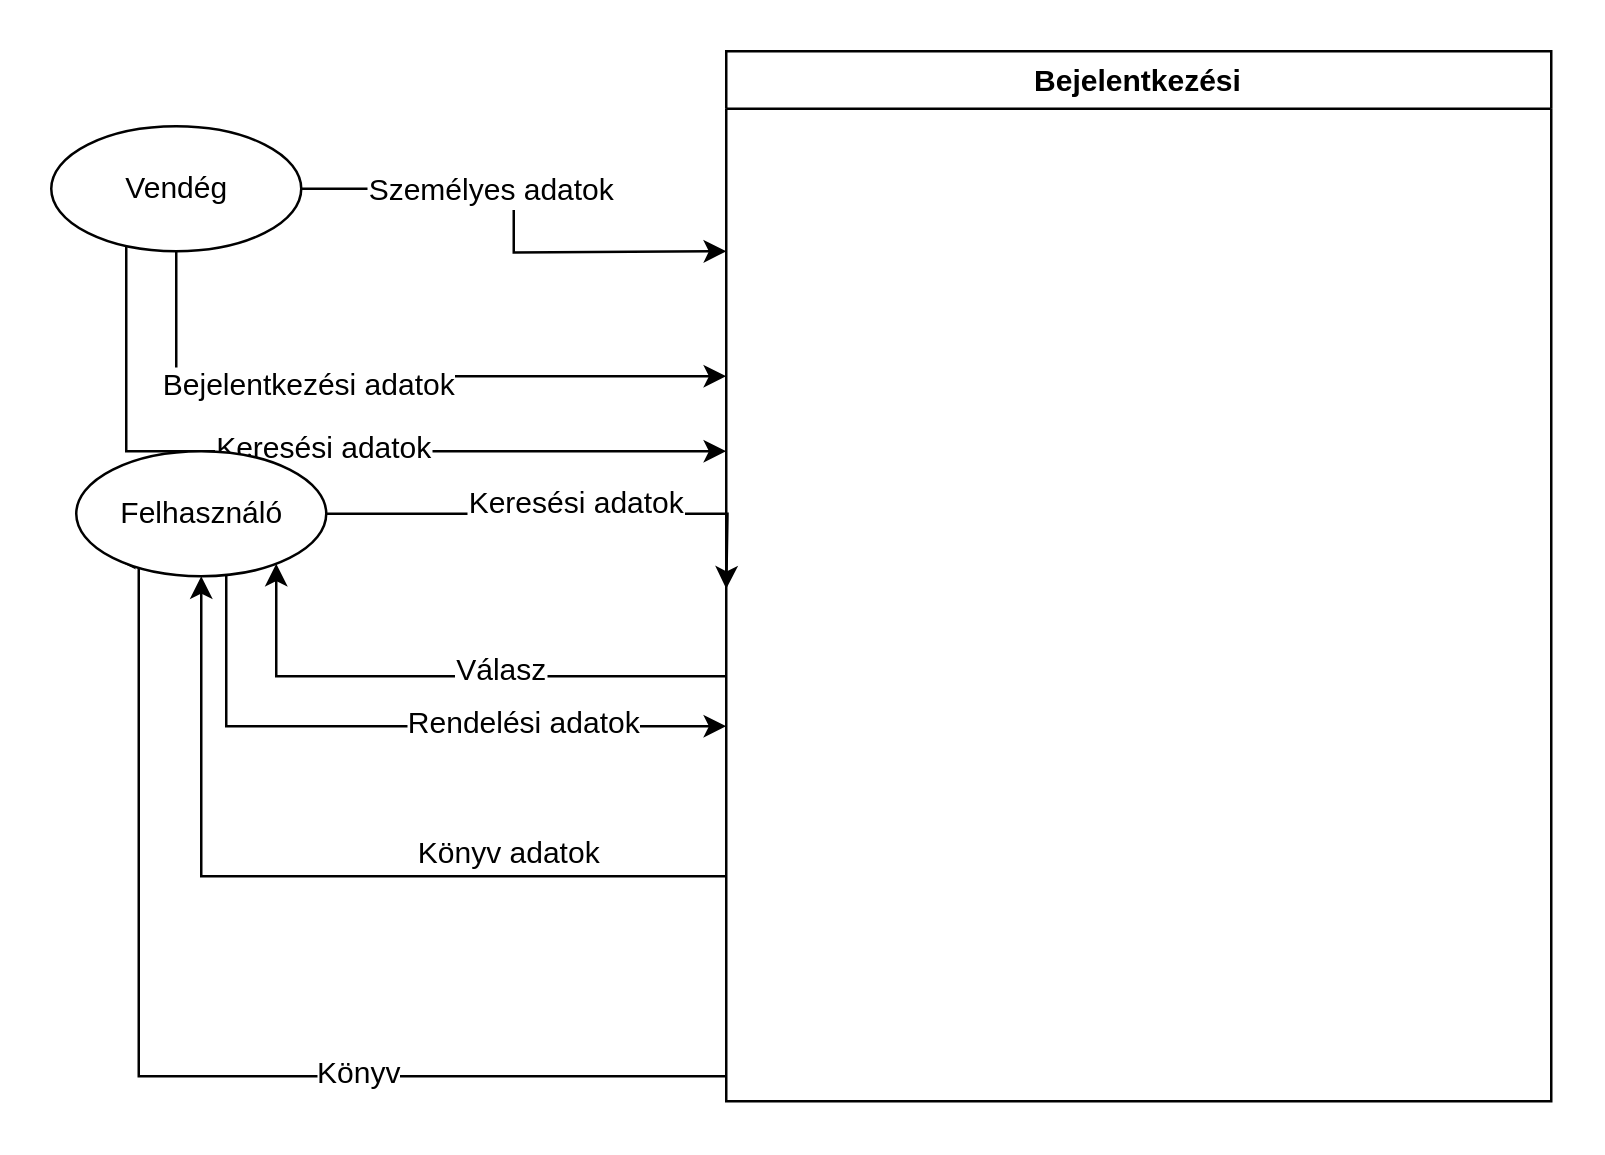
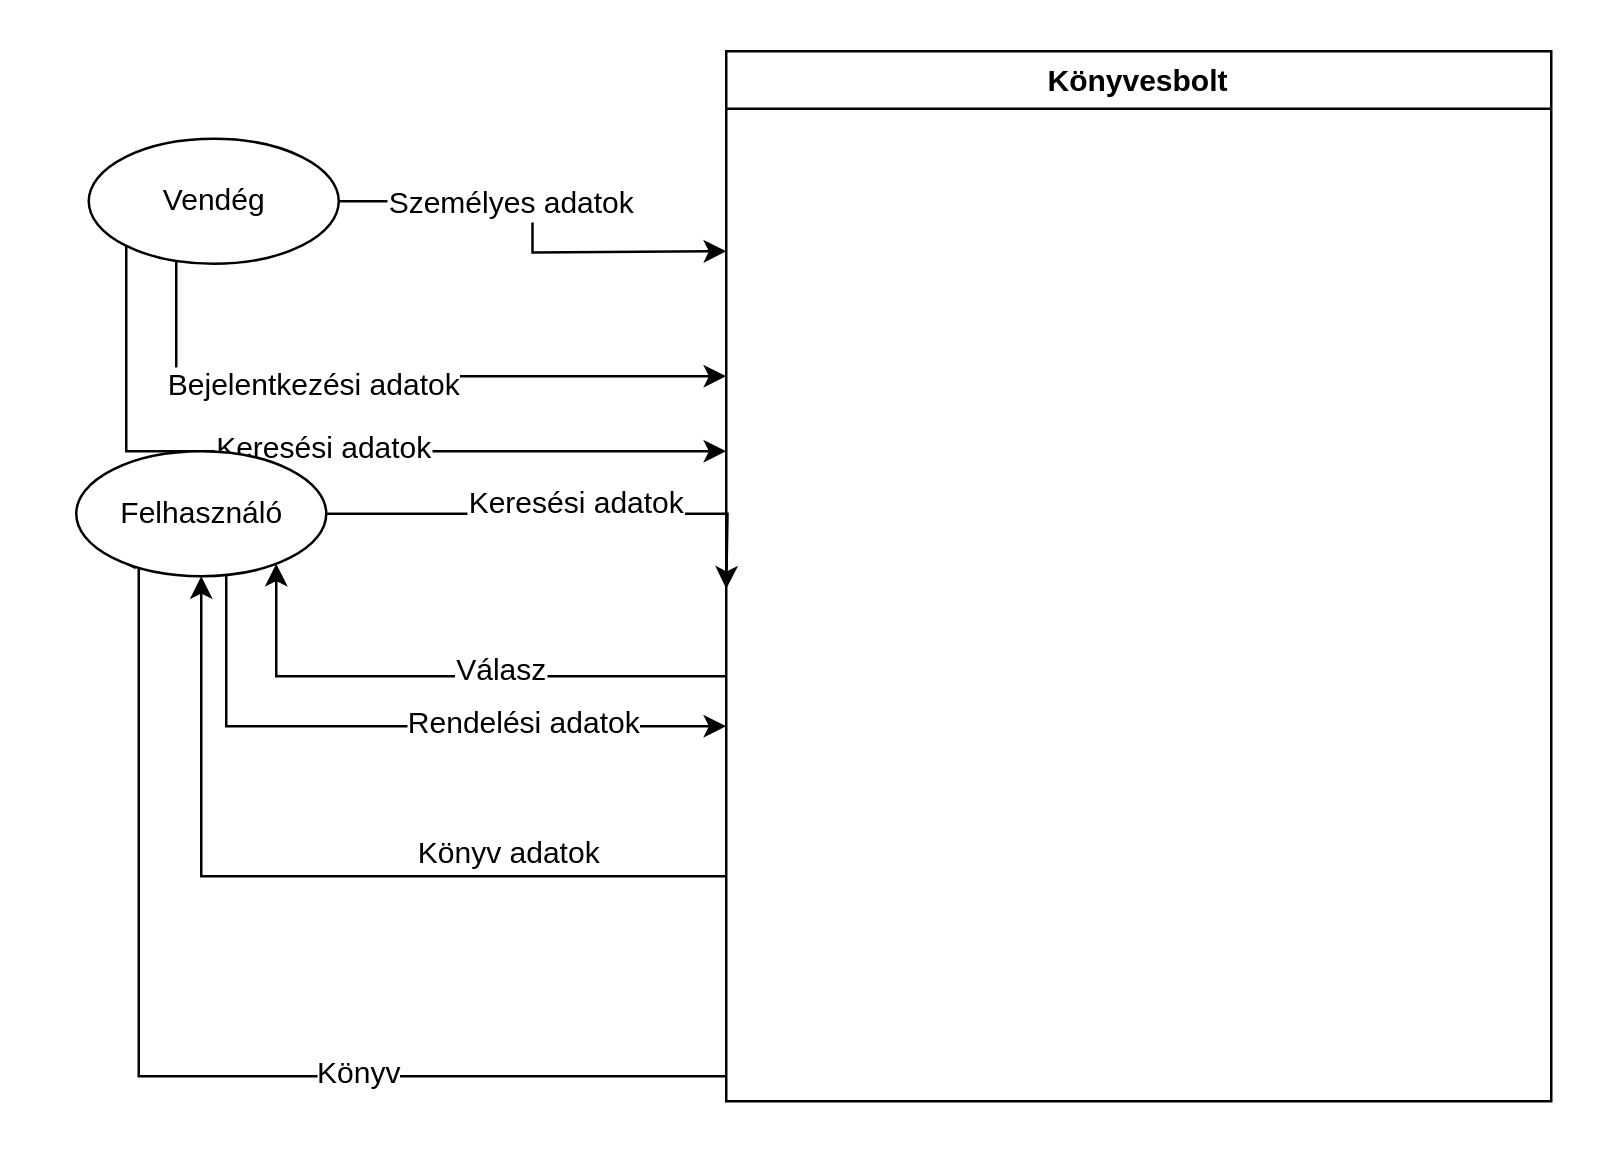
  <mxCell id="0" />
  <mxCell id="1" parent="0" />
- <mxCell id="2" value="Bejelentkezési" style="swimlane;" vertex="1" parent="1"><mxGeometry x="290" y="20" width="330" height="420" as="geometry" /></mxCell>
+ <mxCell id="2" value="Könyvesbolt" style="swimlane;" vertex="1" parent="1"><mxGeometry x="290" y="20" width="330" height="420" as="geometry" /></mxCell>
  <mxCell id="3" style="edgeStyle=orthogonalEdgeStyle;rounded=0;orthogonalLoop=1;jettySize=auto;html=1;" edge="1" parent="1" source="9"><mxGeometry relative="1" as="geometry"><mxPoint x="290" y="100" as="targetPoint" /></mxGeometry></mxCell>
  <mxCell id="4" value="Személyes adatok" style="text;html=1;resizable=0;points=[];align=center;verticalAlign=middle;labelBackgroundColor=#ffffff;" vertex="1" connectable="0" parent="3"><mxGeometry x="-0.23" relative="1" as="geometry"><mxPoint as="offset" /></mxGeometry></mxCell>
  <mxCell id="5" style="edgeStyle=orthogonalEdgeStyle;rounded=0;orthogonalLoop=1;jettySize=auto;html=1;" edge="1" parent="1" source="9"><mxGeometry relative="1" as="geometry"><mxPoint x="290" y="150" as="targetPoint" /><Array as="points"><mxPoint x="70" y="150" /></Array></mxGeometry></mxCell>
  <mxCell id="6" value="Bejelentkezési adatok" style="text;html=1;resizable=0;points=[];align=center;verticalAlign=middle;labelBackgroundColor=#ffffff;" vertex="1" connectable="0" parent="5"><mxGeometry x="-0.244" y="-3" relative="1" as="geometry"><mxPoint as="offset" /></mxGeometry></mxCell>
  <mxCell id="7" style="edgeStyle=orthogonalEdgeStyle;rounded=0;orthogonalLoop=1;jettySize=auto;html=1;" edge="1" parent="1" source="9"><mxGeometry relative="1" as="geometry"><mxPoint x="290" y="180" as="targetPoint" /><Array as="points"><mxPoint x="50" y="180" /><mxPoint x="290" y="180" /></Array></mxGeometry></mxCell>
  <mxCell id="8" value="Keresési adatok" style="text;html=1;resizable=0;points=[];align=center;verticalAlign=middle;labelBackgroundColor=#ffffff;" vertex="1" connectable="0" parent="7"><mxGeometry x="0.0" y="2" relative="1" as="geometry"><mxPoint as="offset" /></mxGeometry></mxCell>
- <mxCell id="9" value="Vendég" style="shape=ellipse;html=1;dashed=0;whitespace=wrap;perimeter=ellipsePerimeter;" vertex="1" parent="1"><mxGeometry x="20" y="50" width="100" height="50" as="geometry" /></mxCell>
+ <mxCell id="9" value="Vendég" style="shape=ellipse;html=1;dashed=0;whitespace=wrap;perimeter=ellipsePerimeter;" vertex="1" parent="1"><mxGeometry x="35" y="55" width="100" height="50" as="geometry" /></mxCell>
  <mxCell id="10" style="edgeStyle=orthogonalEdgeStyle;rounded=0;orthogonalLoop=1;jettySize=auto;html=1;" edge="1" parent="1" source="20"><mxGeometry relative="1" as="geometry"><mxPoint x="290" y="235" as="targetPoint" /></mxGeometry></mxCell>
  <mxCell id="11" value="Keresési adatok" style="text;html=1;resizable=0;points=[];align=center;verticalAlign=middle;labelBackgroundColor=#ffffff;" vertex="1" connectable="0" parent="10"><mxGeometry x="0.2" y="-3" relative="1" as="geometry"><mxPoint x="-15" y="-8" as="offset" /></mxGeometry></mxCell>
  <mxCell id="12" style="edgeStyle=orthogonalEdgeStyle;rounded=0;orthogonalLoop=1;jettySize=auto;html=1;" edge="1" parent="1" source="20"><mxGeometry relative="1" as="geometry"><mxPoint x="290" y="290" as="targetPoint" /><Array as="points"><mxPoint x="90" y="290" /></Array></mxGeometry></mxCell>
  <mxCell id="13" value="Rendelési adatok" style="text;html=1;resizable=0;points=[];align=center;verticalAlign=middle;labelBackgroundColor=#ffffff;" vertex="1" connectable="0" parent="12"><mxGeometry x="0.374" y="2" relative="1" as="geometry"><mxPoint as="offset" /></mxGeometry></mxCell>
  <mxCell id="14" style="edgeStyle=orthogonalEdgeStyle;rounded=0;orthogonalLoop=1;jettySize=auto;html=1;startArrow=classic;startFill=1;endArrow=none;endFill=0;" edge="1" parent="1" source="20"><mxGeometry relative="1" as="geometry"><mxPoint x="290" y="270" as="targetPoint" /><Array as="points"><mxPoint x="110" y="270" /></Array></mxGeometry></mxCell>
  <mxCell id="15" value="Válasz" style="text;html=1;resizable=0;points=[];align=center;verticalAlign=middle;labelBackgroundColor=#ffffff;" vertex="1" connectable="0" parent="14"><mxGeometry x="0.188" y="3" relative="1" as="geometry"><mxPoint as="offset" /></mxGeometry></mxCell>
  <mxCell id="16" style="edgeStyle=orthogonalEdgeStyle;rounded=0;orthogonalLoop=1;jettySize=auto;html=1;startArrow=classic;startFill=1;endArrow=none;endFill=0;" edge="1" parent="1" source="20"><mxGeometry relative="1" as="geometry"><mxPoint x="290" y="350" as="targetPoint" /><Array as="points"><mxPoint x="80" y="350" /></Array></mxGeometry></mxCell>
  <mxCell id="17" value="Könyv adatok" style="text;html=1;resizable=0;points=[];align=center;verticalAlign=middle;labelBackgroundColor=#ffffff;" vertex="1" connectable="0" parent="16"><mxGeometry x="0.554" y="-4" relative="1" as="geometry"><mxPoint x="-13.5" y="-14" as="offset" /></mxGeometry></mxCell>
  <mxCell id="18" style="edgeStyle=orthogonalEdgeStyle;rounded=0;orthogonalLoop=1;jettySize=auto;html=1;exitX=0;exitY=1;exitDx=0;exitDy=0;startArrow=classic;startFill=1;endArrow=none;endFill=0;" edge="1" parent="1" source="20"><mxGeometry relative="1" as="geometry"><mxPoint x="290" y="430" as="targetPoint" /><Array as="points"><mxPoint x="55" y="430" /></Array></mxGeometry></mxCell>
  <mxCell id="19" value="Könyv" style="text;html=1;resizable=0;points=[];align=center;verticalAlign=middle;labelBackgroundColor=#ffffff;" vertex="1" connectable="0" parent="18"><mxGeometry x="0.349" y="2" relative="1" as="geometry"><mxPoint as="offset" /></mxGeometry></mxCell>
  <mxCell id="20" value="Felhasználó" style="shape=ellipse;html=1;dashed=0;whitespace=wrap;perimeter=ellipsePerimeter;" vertex="1" parent="1"><mxGeometry x="30" y="180" width="100" height="50" as="geometry" /></mxCell>
